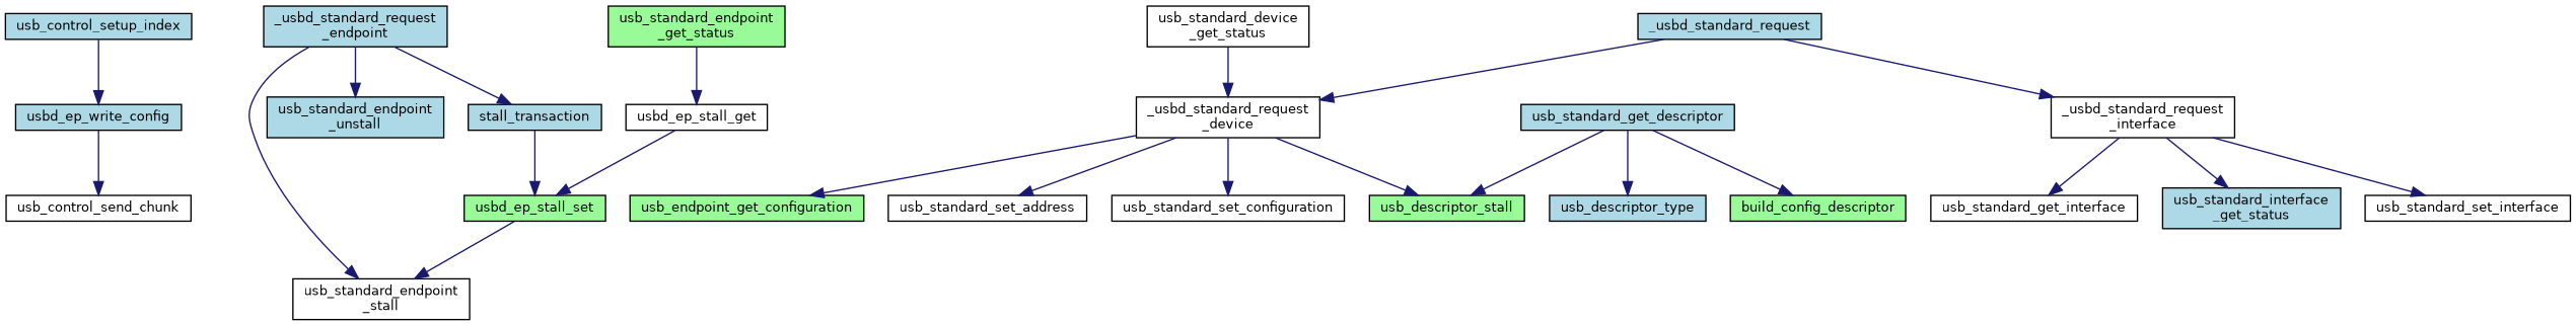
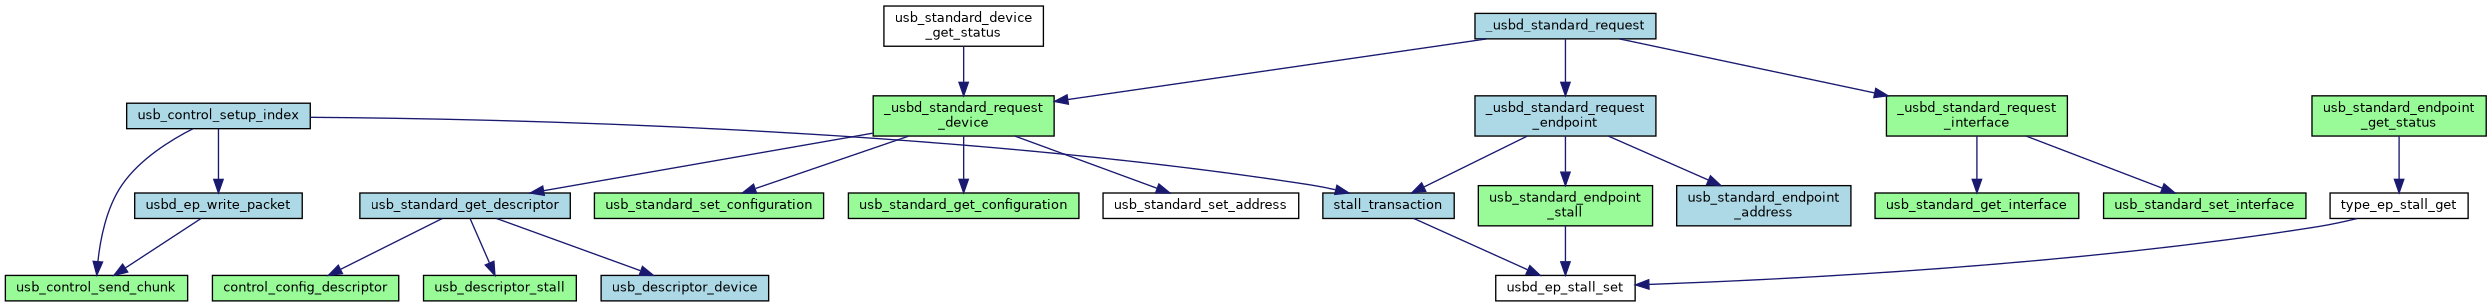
  digraph {
    rankdir=TB
    node [color=black fillcolor=lightblue fontname=Helvetica fontsize=10 shape=record style=filled]
    edge [color=midnightblue fontname=Helvetica fontsize=10 labelfontname=Helvetica labelfontsize=10 style=solid]
    n1 [fontcolor=black height=0.2 label=usb_control_setup_index width=0.4]
    n2 [height=0.2 label=stall_transaction width=0.4]
-   n3 [fillcolor=white height=0.2 label=usb_control_send_chunk width=0.4]
-   n4 [height=0.2 label=usbd_ep_write_config width=0.4]
-   n5 [fillcolor=palegreen height=0.2 label=usbd_ep_stall_set width=0.4]
+   n3 [fillcolor=palegreen height=0.2 label=usb_control_send_chunk width=0.4]
+   n4 [height=0.2 label=usbd_ep_write_packet width=0.4]
+   n5 [fillcolor=white height=0.2 label=usbd_ep_stall_set width=0.4]
    n6 [height=0.2 label=_usbd_standard_request width=0.4]
-   n7 [fillcolor=white height=0.2 label="_usbd_standard_request\l_device" width=0.4]
+   n7 [fillcolor=palegreen height=0.2 label="_usbd_standard_request\l_device" width=0.4]
    n8 [height=0.2 label="_usbd_standard_request\l_endpoint" width=0.4]
-   n9 [fillcolor=white height=0.2 label="_usbd_standard_request\l_interface" width=0.4]
-   n10 [fillcolor=palegreen height=0.2 label=usb_endpoint_get_configuration width=0.4]
+   n9 [fillcolor=palegreen height=0.2 label="_usbd_standard_request\l_interface" width=0.4]
+   n10 [fillcolor=palegreen height=0.2 label=usb_standard_get_configuration width=0.4]
    n11 [height=0.2 label=usb_standard_get_descriptor width=0.4]
    n12 [fillcolor=white height=0.2 label=usb_standard_set_address width=0.4]
-   n13 [fillcolor=white height=0.2 label=usb_standard_set_configuration width=0.4]
-   n14 [fillcolor=white height=0.2 label="usb_standard_endpoint\l_stall" width=0.4]
-   n15 [height=0.2 label="usb_standard_endpoint\l_unstall" width=0.4]
-   n16 [fillcolor=white height=0.2 label=usb_standard_get_interface width=0.4]
-   n17 [height=0.2 label="usb_standard_interface\l_get_status" width=0.4]
-   n18 [fillcolor=white height=0.2 label=usb_standard_set_interface width=0.4]
+   n13 [fillcolor=palegreen height=0.2 label=usb_standard_set_configuration width=0.4]
+   n14 [fillcolor=palegreen height=0.2 label="usb_standard_endpoint\l_stall" width=0.4]
+   n15 [height=0.2 label="usb_standard_endpoint\l_address" width=0.4]
+   n16 [fillcolor=palegreen height=0.2 label=usb_standard_get_interface width=0.4]
+   n18 [fillcolor=palegreen height=0.2 label=usb_standard_set_interface width=0.4]
    n19 [fillcolor=white height=0.2 label="usb_standard_device\l_get_status" width=0.4]
    n20 [fillcolor=palegreen height=0.2 label=usb_descriptor_stall width=0.4]
-   n21 [height=0.2 label=usb_descriptor_type width=0.4]
-   n22 [fillcolor=palegreen height=0.2 label=build_config_descriptor width=0.4]
+   n21 [height=0.2 label=usb_descriptor_device width=0.4]
+   n22 [fillcolor=palegreen height=0.2 label=control_config_descriptor width=0.4]
    n23 [fillcolor=palegreen height=0.2 label="usb_standard_endpoint\l_get_status" width=0.4]
-   n24 [fillcolor=white height=0.2 label=usbd_ep_stall_get width=0.4]
+   n24 [fillcolor=white height=0.2 label=type_ep_stall_get width=0.4]
+   n1 -> n2
+   n1 -> n3
    n1 -> n4
    n2 -> n5
    n4 -> n3
    n6 -> n7
+   n6 -> n8
    n6 -> n9
    n7 -> n10
-   n7 -> n20
+   n7 -> n11
    n7 -> n12
    n7 -> n13
    n8 -> n2
    n8 -> n14
    n8 -> n15
    n9 -> n16
-   n9 -> n17
    n9 -> n18
    n11 -> n20
    n11 -> n21
    n11 -> n22
-   n5 -> n14
+   n14 -> n5
    n19 -> n7
    n23 -> n24
    n24 -> n5
  }
